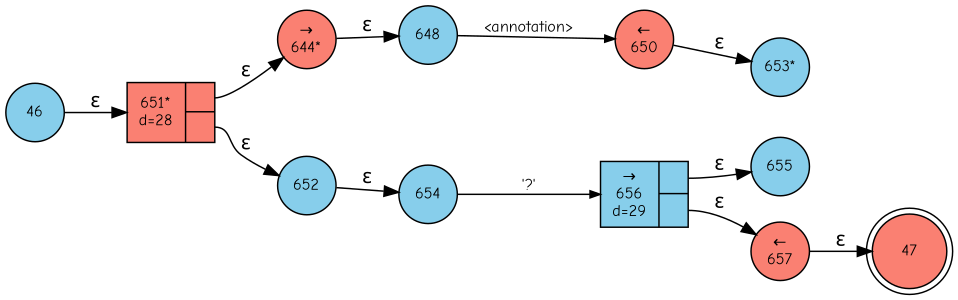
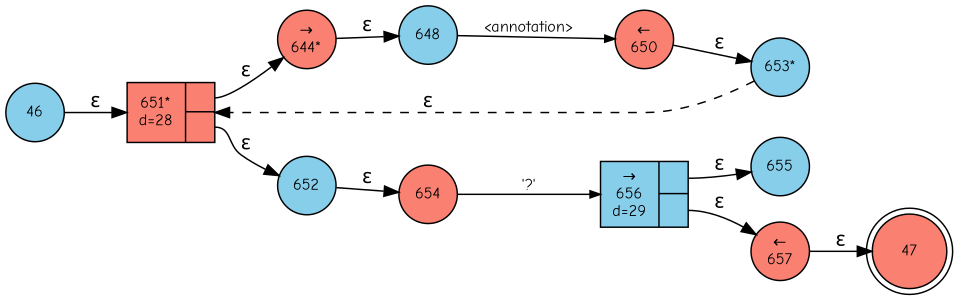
  digraph {
    fontname="Comic Neue"
    rankdir=LR
    node [fillcolor=salmon fixedsize=true fontname="Comic Neue" fontsize=11 shape=circle style=filled peripheries=1]
    edge [fontname="Comic Neue"]
    n1 [label=47 shape=doublecircle width=.6 peripheries=""]
    n2 [fillcolor=skyblue fixedsize=false label="{&rarr;\n656\nd=29|{<p0>|<p1>}}" shape=record]
    n3 [label="&larr;\n657" width=.55]
    n4 [fillcolor=skyblue label=655 width=.55]
    n5 [fillcolor=skyblue label=648 width=.55]
    n6 [label="&larr;\n650" width=.55]
    n7 [fillcolor=skyblue label="653*" width=.55]
    n8 [label="&rarr;\n644*" width=.55]
    n9 [fixedsize=false label="{651*\nd=28|{<p0>|<p1>}}" shape=record]
    n10 [fillcolor=skyblue label=652 width=.55]
-   n11 [fillcolor=skyblue label=654 width=.55]
+   n11 [label=654 width=.55]
    n12 [fillcolor=skyblue label=46 width=.55]
    n2 -> n3 [label="&epsilon;" tailport=p1]
    n2 -> n4 [label="&epsilon;" tailport=p0]
    n3 -> n1 [label="&epsilon;"]
    n5 -> n6 [arrowhead=normal arrowsize=.7 fontsize=11 label="<annotation>"]
    n6 -> n7 [label="&epsilon;"]
+   n7 -> n9 [label="&epsilon;" style=dashed]
    n8 -> n5 [label="&epsilon;"]
    n9 -> n8 [label="&epsilon;" tailport=p0]
    n9 -> n10 [label="&epsilon;" tailport=p1]
    n10 -> n11 [label="&epsilon;"]
    n11 -> n2 [arrowhead=normal arrowsize=.7 fontsize=11 label="'?'"]
    n12 -> n9 [label="&epsilon;"]
  }
